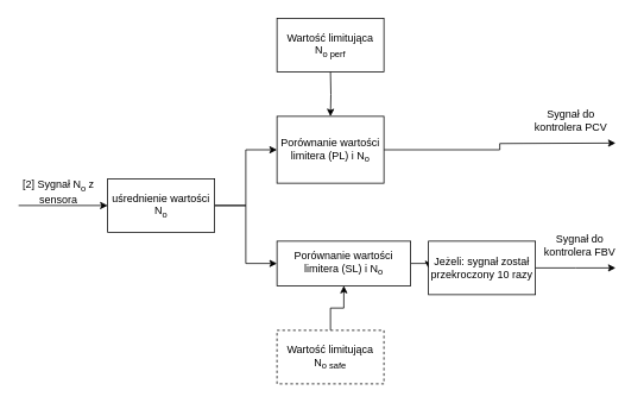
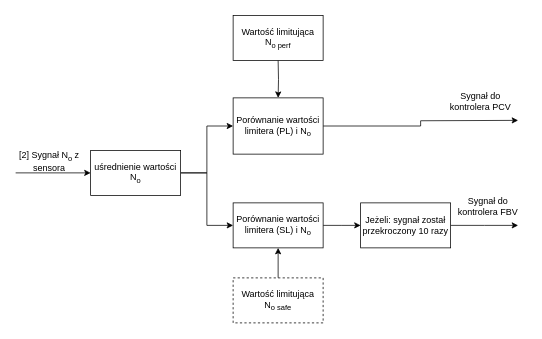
  <mxCell id="0" />
  <mxCell id="1" parent="0" />
  <mxCell id="2" style="edgeStyle=orthogonalEdgeStyle;rounded=0;orthogonalLoop=1;jettySize=auto;html=1;entryX=0;entryY=0.5;entryDx=0;entryDy=0;" edge="1" parent="1" source="4" target="6"><mxGeometry relative="1" as="geometry" /></mxCell>
  <mxCell id="3" style="edgeStyle=orthogonalEdgeStyle;rounded=0;orthogonalLoop=1;jettySize=auto;html=1;entryX=0;entryY=0.5;entryDx=0;entryDy=0;" edge="1" parent="1" source="4" target="10"><mxGeometry relative="1" as="geometry" /></mxCell>
  <mxCell id="4" value="uśrednienie wartości&lt;br&gt;N&lt;sub&gt;o&lt;/sub&gt;" style="rounded=0;whiteSpace=wrap;html=1;" vertex="1" parent="1"><mxGeometry x="120" y="200" width="120" height="60" as="geometry" /></mxCell>
  <mxCell id="5" style="edgeStyle=orthogonalEdgeStyle;rounded=0;orthogonalLoop=1;jettySize=auto;html=1;" edge="1" parent="1" source="6"><mxGeometry relative="1" as="geometry"><mxPoint x="690" y="160" as="targetPoint" /></mxGeometry></mxCell>
  <mxCell id="6" value="Porównanie wartości limitera (PL) i N&lt;sub&gt;o&lt;/sub&gt;" style="rounded=0;whiteSpace=wrap;html=1;" vertex="1" parent="1"><mxGeometry x="310" y="130" width="120" height="75" as="geometry" /></mxCell>
  <mxCell id="7" value="" style="edgeStyle=orthogonalEdgeStyle;rounded=0;orthogonalLoop=1;jettySize=auto;html=1;" edge="1" parent="1" target="6"><mxGeometry relative="1" as="geometry"><mxPoint x="370" y="80" as="sourcePoint" /></mxGeometry></mxCell>
  <mxCell id="8" value="Sygnał do kontrolera PCV" style="text;html=1;strokeColor=none;fillColor=none;align=center;verticalAlign=middle;whiteSpace=wrap;rounded=0;" vertex="1" parent="1"><mxGeometry x="590" y="120" width="100" height="30" as="geometry" /></mxCell>
  <mxCell id="9" style="edgeStyle=orthogonalEdgeStyle;rounded=0;orthogonalLoop=1;jettySize=auto;html=1;" edge="1" parent="1" source="10"><mxGeometry relative="1" as="geometry"><mxPoint x="480" y="300" as="targetPoint" /></mxGeometry></mxCell>
- <mxCell id="10" value="Porównanie wartości limitera (SL) i N&lt;sub&gt;o&lt;/sub&gt;" style="rounded=0;whiteSpace=wrap;html=1;" vertex="1" parent="1"><mxGeometry x="310" y="270" width="150" height="50" as="geometry" /></mxCell>
+ <mxCell id="10" value="Porównanie wartości limitera (SL) i N&lt;sub&gt;o&lt;/sub&gt;" style="rounded=0;whiteSpace=wrap;html=1;" vertex="1" parent="1"><mxGeometry x="310" y="270" width="120" height="60" as="geometry" /></mxCell>
  <mxCell id="11" value="" style="edgeStyle=orthogonalEdgeStyle;rounded=0;orthogonalLoop=1;jettySize=auto;html=1;" edge="1" parent="1" source="12" target="10"><mxGeometry relative="1" as="geometry" /></mxCell>
  <mxCell id="12" value="Wartość limitująca&lt;br&gt;N&lt;sub&gt;o safe&lt;/sub&gt;" style="rounded=0;whiteSpace=wrap;html=1;dashed=1;" vertex="1" parent="1"><mxGeometry x="310" y="370" width="120" height="60" as="geometry" /></mxCell>
  <mxCell id="13" value="Sygnał do kontrolera FBV" style="text;html=1;strokeColor=none;fillColor=none;align=center;verticalAlign=middle;whiteSpace=wrap;rounded=0;" vertex="1" parent="1"><mxGeometry x="600" y="260" width="100" height="30" as="geometry" /></mxCell>
  <mxCell id="14" style="edgeStyle=orthogonalEdgeStyle;rounded=0;orthogonalLoop=1;jettySize=auto;html=1;" edge="1" parent="1" source="15"><mxGeometry relative="1" as="geometry"><mxPoint x="690" y="300" as="targetPoint" /></mxGeometry></mxCell>
  <mxCell id="15" value="Jeżeli: sygnał został przekroczony 10 razy" style="rounded=0;whiteSpace=wrap;html=1;" vertex="1" parent="1"><mxGeometry x="480" y="270" width="120" height="60" as="geometry" /></mxCell>
  <mxCell id="16" value="" style="endArrow=classic;html=1;rounded=0;entryX=0;entryY=0.5;entryDx=0;entryDy=0;" edge="1" parent="1"><mxGeometry width="50" height="50" relative="1" as="geometry"><mxPoint x="20" y="230" as="sourcePoint" /><mxPoint x="120" y="230" as="targetPoint" /></mxGeometry></mxCell>
  <mxCell id="17" value="[2] Sygnał N&lt;sub&gt;o&lt;/sub&gt; z sensora" style="text;html=1;strokeColor=none;fillColor=none;align=center;verticalAlign=middle;whiteSpace=wrap;rounded=0;" vertex="1" parent="1"><mxGeometry x="20" y="200" width="90" height="30" as="geometry" /></mxCell>
  <mxCell id="18" value="Wartość limitująca&lt;br&gt;N&lt;sub&gt;o perf&lt;/sub&gt;" style="rounded=0;whiteSpace=wrap;html=1;" vertex="1" parent="1"><mxGeometry x="310" y="20" width="120" height="60" as="geometry" /></mxCell>
